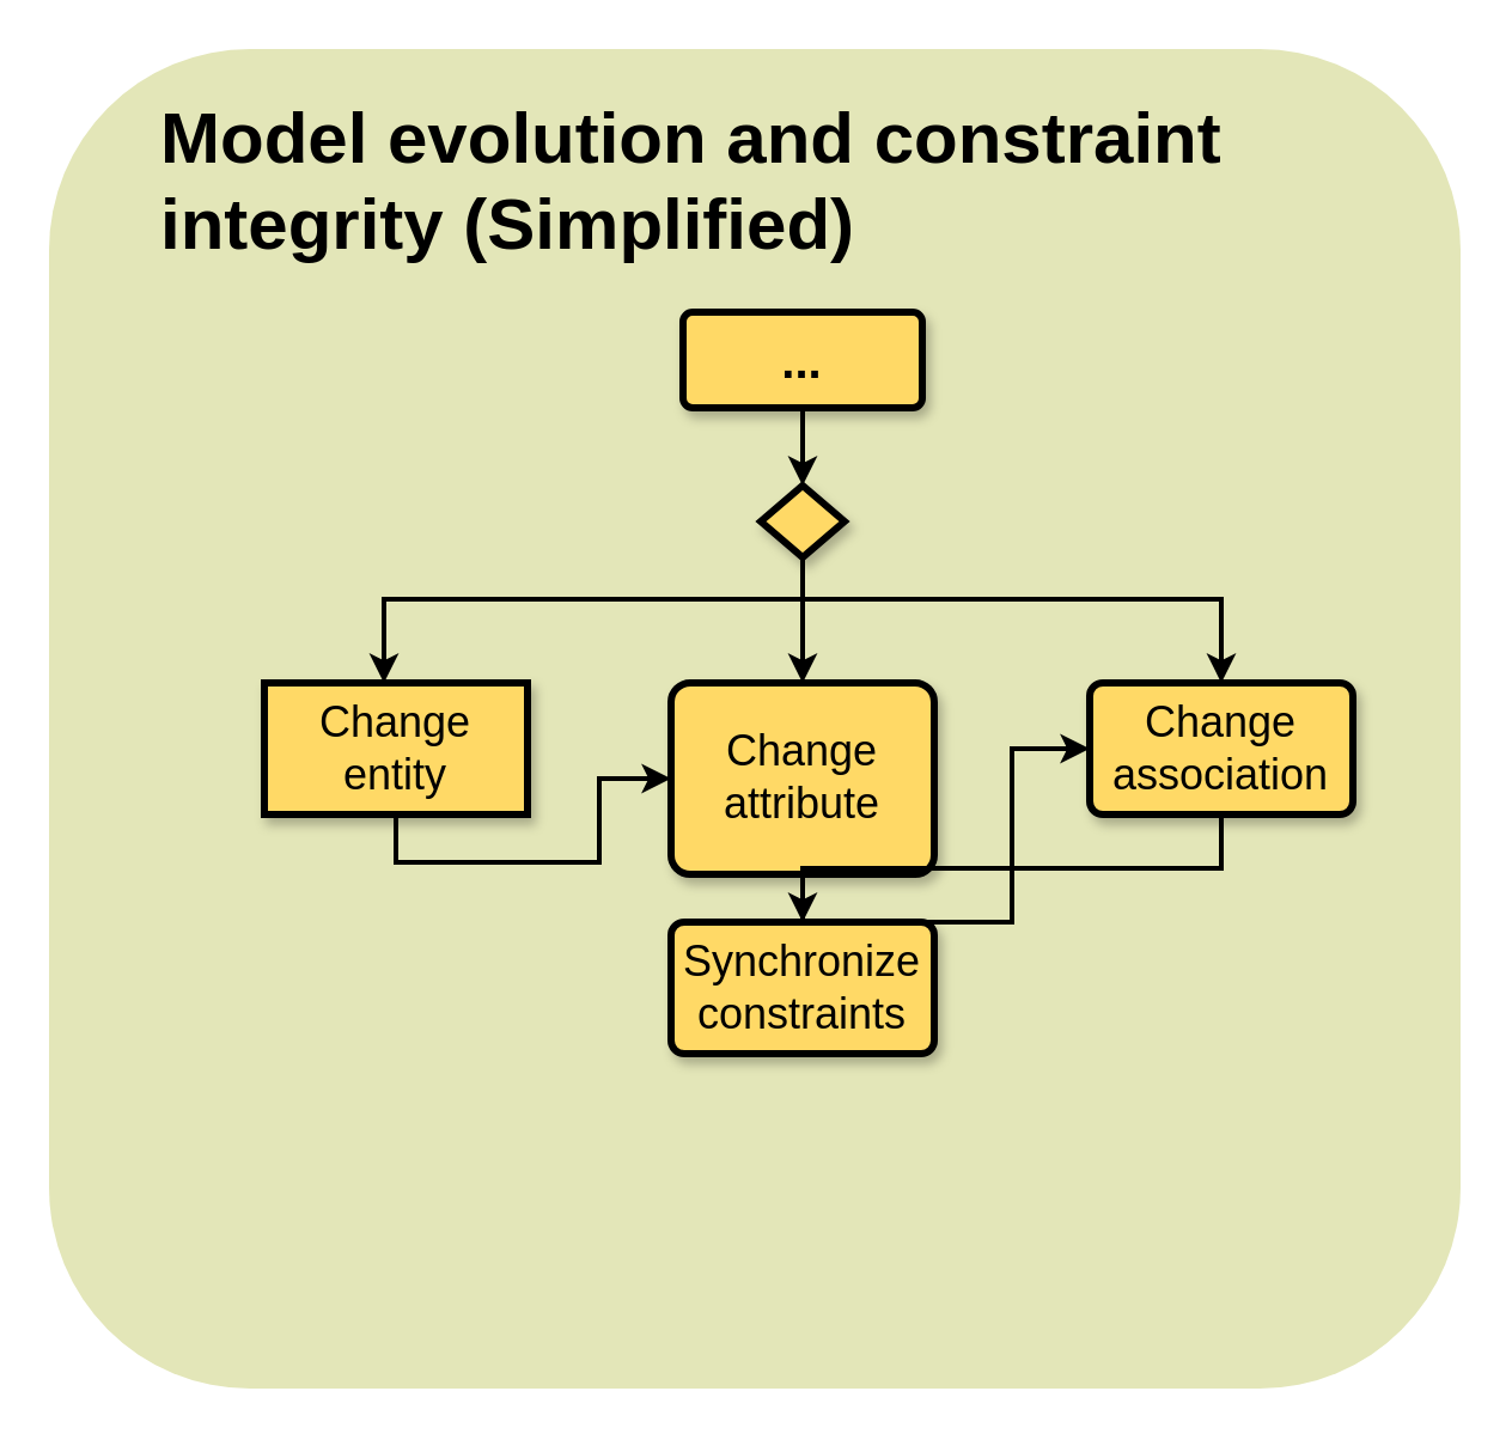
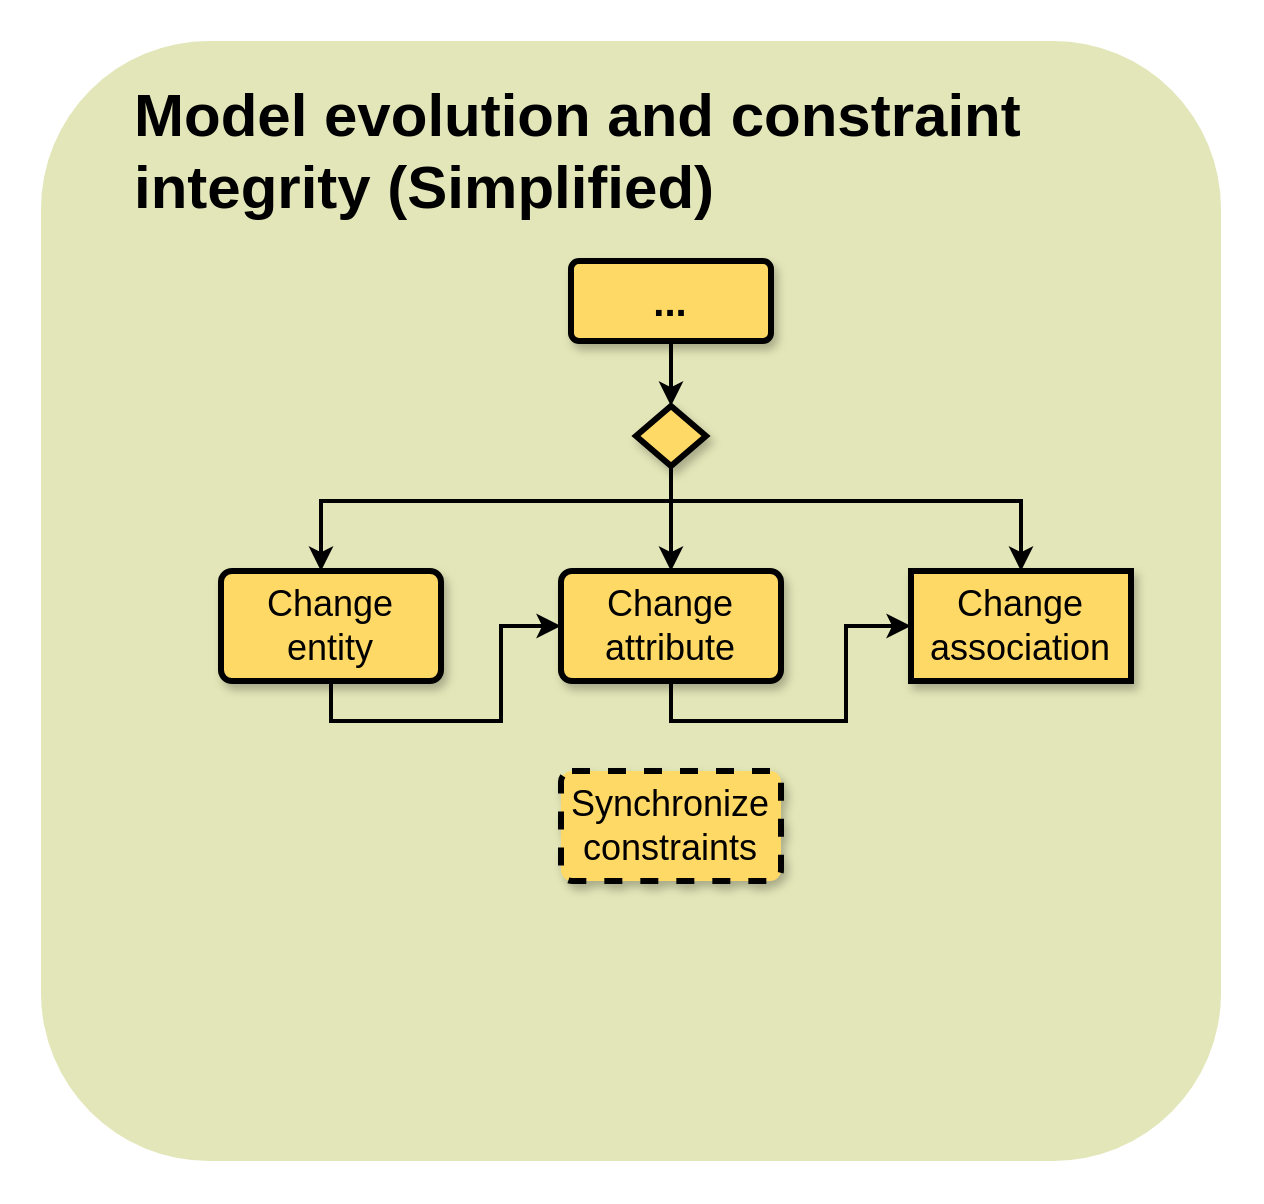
  <mxCell id="0" />
  <mxCell id="1" parent="0" />
  <mxCell id="2" value="" style="rounded=1;whiteSpace=wrap;html=1;shadow=0;sketch=0;strokeColor=none;strokeWidth=4;fillColor=#E3E6B8;gradientColor=none;" vertex="1" parent="1"><mxGeometry x="20" y="20" width="590" height="560" as="geometry" /></mxCell>
  <mxCell id="3" value="&lt;b&gt;&lt;font style=&quot;font-size: 30px;&quot;&gt;Model evolution and constraint integrity (Simplified)&lt;/font&gt;&lt;/b&gt;" style="text;html=1;strokeColor=none;fillColor=none;align=left;verticalAlign=middle;whiteSpace=wrap;rounded=0;" vertex="1" parent="1"><mxGeometry x="65" y="60" width="500" height="30" as="geometry" /></mxCell>
  <mxCell id="4" style="edgeStyle=orthogonalEdgeStyle;rounded=0;orthogonalLoop=1;jettySize=auto;html=1;exitX=0.5;exitY=1;exitDx=0;exitDy=0;strokeWidth=2;" edge="1" parent="1" source="5" target="15"><mxGeometry relative="1" as="geometry" /></mxCell>
- <mxCell id="5" value="&lt;font style=&quot;font-size: 18px;&quot;&gt;Change attribute&lt;/font&gt;" style="rounded=1;arcSize=10;whiteSpace=wrap;html=1;align=center;strokeColor=#000000;strokeWidth=3;fillColor=#FFD966;perimeterSpacing=0;shadow=1;" vertex="1" parent="1"><mxGeometry x="280" y="285" width="110" height="80" as="geometry" /></mxCell>
+ <mxCell id="5" value="&lt;font style=&quot;font-size: 18px;&quot;&gt;Change attribute&lt;/font&gt;" style="rounded=1;arcSize=10;whiteSpace=wrap;html=1;align=center;strokeColor=#000000;strokeWidth=3;fillColor=#FFD966;perimeterSpacing=0;shadow=1;" vertex="1" parent="1"><mxGeometry x="280" y="285" width="110" height="55" as="geometry" /></mxCell>
  <mxCell id="6" style="edgeStyle=orthogonalEdgeStyle;rounded=0;orthogonalLoop=1;jettySize=auto;html=1;exitX=0.5;exitY=1;exitDx=0;exitDy=0;entryX=0.5;entryY=0;entryDx=0;entryDy=0;strokeWidth=2;" edge="1" parent="1" source="9" target="5"><mxGeometry relative="1" as="geometry" /></mxCell>
  <mxCell id="7" style="edgeStyle=orthogonalEdgeStyle;rounded=0;orthogonalLoop=1;jettySize=auto;html=1;exitX=0.5;exitY=1;exitDx=0;exitDy=0;strokeWidth=2;" edge="1" parent="1" source="9" target="13"><mxGeometry relative="1" as="geometry"><Array as="points"><mxPoint x="335" y="250" /><mxPoint y="250" x="160" /></Array></mxGeometry></mxCell>
  <mxCell id="8" style="edgeStyle=orthogonalEdgeStyle;rounded=0;orthogonalLoop=1;jettySize=auto;html=1;exitX=0.5;exitY=1;exitDx=0;exitDy=0;entryX=0.5;entryY=0;entryDx=0;entryDy=0;strokeWidth=2;" edge="1" parent="1" source="9" target="15"><mxGeometry relative="1" as="geometry"><Array as="points"><mxPoint x="380" y="250" /><mxPoint x="530" y="250" /></Array></mxGeometry></mxCell>
  <mxCell id="9" value="" style="rhombus;whiteSpace=wrap;html=1;fillColor=#FFD966;strokeColor=#000000;strokeWidth=3;shadow=1;" vertex="1" parent="1"><mxGeometry x="317.5" y="202.5" width="35" height="30" as="geometry" /></mxCell>
  <mxCell id="10" style="edgeStyle=orthogonalEdgeStyle;rounded=0;orthogonalLoop=1;jettySize=auto;html=1;exitX=0.5;exitY=1;exitDx=0;exitDy=0;entryX=0.5;entryY=0;entryDx=0;entryDy=0;strokeWidth=2;" edge="1" parent="1" source="11" target="9"><mxGeometry relative="1" as="geometry" /></mxCell>
  <mxCell id="11" value="&lt;font style=&quot;font-size: 20px;&quot;&gt;&lt;b&gt;...&lt;/b&gt;&lt;/font&gt;" style="rounded=1;arcSize=10;whiteSpace=wrap;html=1;align=center;strokeColor=#000000;strokeWidth=3;fillColor=#FFD966;perimeterSpacing=0;shadow=1;" vertex="1" parent="1"><mxGeometry x="285" y="130" width="100" height="40" as="geometry" /></mxCell>
  <mxCell id="12" style="edgeStyle=orthogonalEdgeStyle;rounded=0;orthogonalLoop=1;jettySize=auto;html=1;exitX=0.5;exitY=1;exitDx=0;exitDy=0;strokeWidth=2;" edge="1" parent="1" source="13" target="5"><mxGeometry relative="1" as="geometry" /></mxCell>
- <mxCell id="13" value="&lt;font style=&quot;font-size: 18px;&quot;&gt;Change entity&lt;/font&gt;" style="arcSize=10;whiteSpace=wrap;html=1;align=center;strokeColor=#000000;strokeWidth=3;fillColor=#FFD966;perimeterSpacing=0;shadow=1;rounded=0;" vertex="1" parent="1"><mxGeometry x="110" y="285" width="110" height="55" as="geometry" /></mxCell>
- <mxCell id="14" style="edgeStyle=orthogonalEdgeStyle;rounded=0;orthogonalLoop=1;jettySize=auto;html=1;exitX=0.5;exitY=1;exitDx=0;exitDy=0;entryX=0.5;entryY=0;entryDx=0;entryDy=0;strokeWidth=2;" edge="1" parent="1" source="15" target="16"><mxGeometry relative="1" as="geometry" /></mxCell>
- <mxCell id="15" value="&lt;font style=&quot;font-size: 18px;&quot;&gt;Change association&lt;/font&gt;" style="rounded=1;arcSize=10;whiteSpace=wrap;html=1;align=center;strokeColor=#000000;strokeWidth=3;fillColor=#FFD966;perimeterSpacing=0;shadow=1;" vertex="1" parent="1"><mxGeometry x="455" y="285" width="110" height="55" as="geometry" /></mxCell>
- <mxCell id="16" value="&lt;font style=&quot;font-size: 18px;&quot;&gt;Synchronize constraints&lt;/font&gt;" style="rounded=1;arcSize=10;whiteSpace=wrap;html=1;align=center;strokeColor=#000000;strokeWidth=3;fillColor=#FFD966;perimeterSpacing=0;shadow=1;" vertex="1" parent="1"><mxGeometry x="280" y="385" width="110" height="55" as="geometry" /></mxCell>
+ <mxCell id="13" value="&lt;font style=&quot;font-size: 18px;&quot;&gt;Change entity&lt;/font&gt;" style="rounded=1;arcSize=10;whiteSpace=wrap;html=1;align=center;strokeColor=#000000;strokeWidth=3;fillColor=#FFD966;perimeterSpacing=0;shadow=1;" vertex="1" parent="1"><mxGeometry x="110" y="285" width="110" height="55" as="geometry" /></mxCell>
+ <mxCell id="15" value="&lt;font style=&quot;font-size: 18px;&quot;&gt;Change association&lt;/font&gt;" style="arcSize=10;whiteSpace=wrap;html=1;align=center;strokeColor=#000000;strokeWidth=3;fillColor=#FFD966;perimeterSpacing=0;shadow=1;rounded=0;" vertex="1" parent="1"><mxGeometry x="455" y="285" width="110" height="55" as="geometry" /></mxCell>
+ <mxCell id="16" value="&lt;font style=&quot;font-size: 18px;&quot;&gt;Synchronize constraints&lt;/font&gt;" style="rounded=1;arcSize=10;whiteSpace=wrap;html=1;align=center;strokeColor=#000000;strokeWidth=3;fillColor=#FFD966;perimeterSpacing=0;shadow=1;dashed=1;" vertex="1" parent="1"><mxGeometry x="280" y="385" width="110" height="55" as="geometry" /></mxCell>
